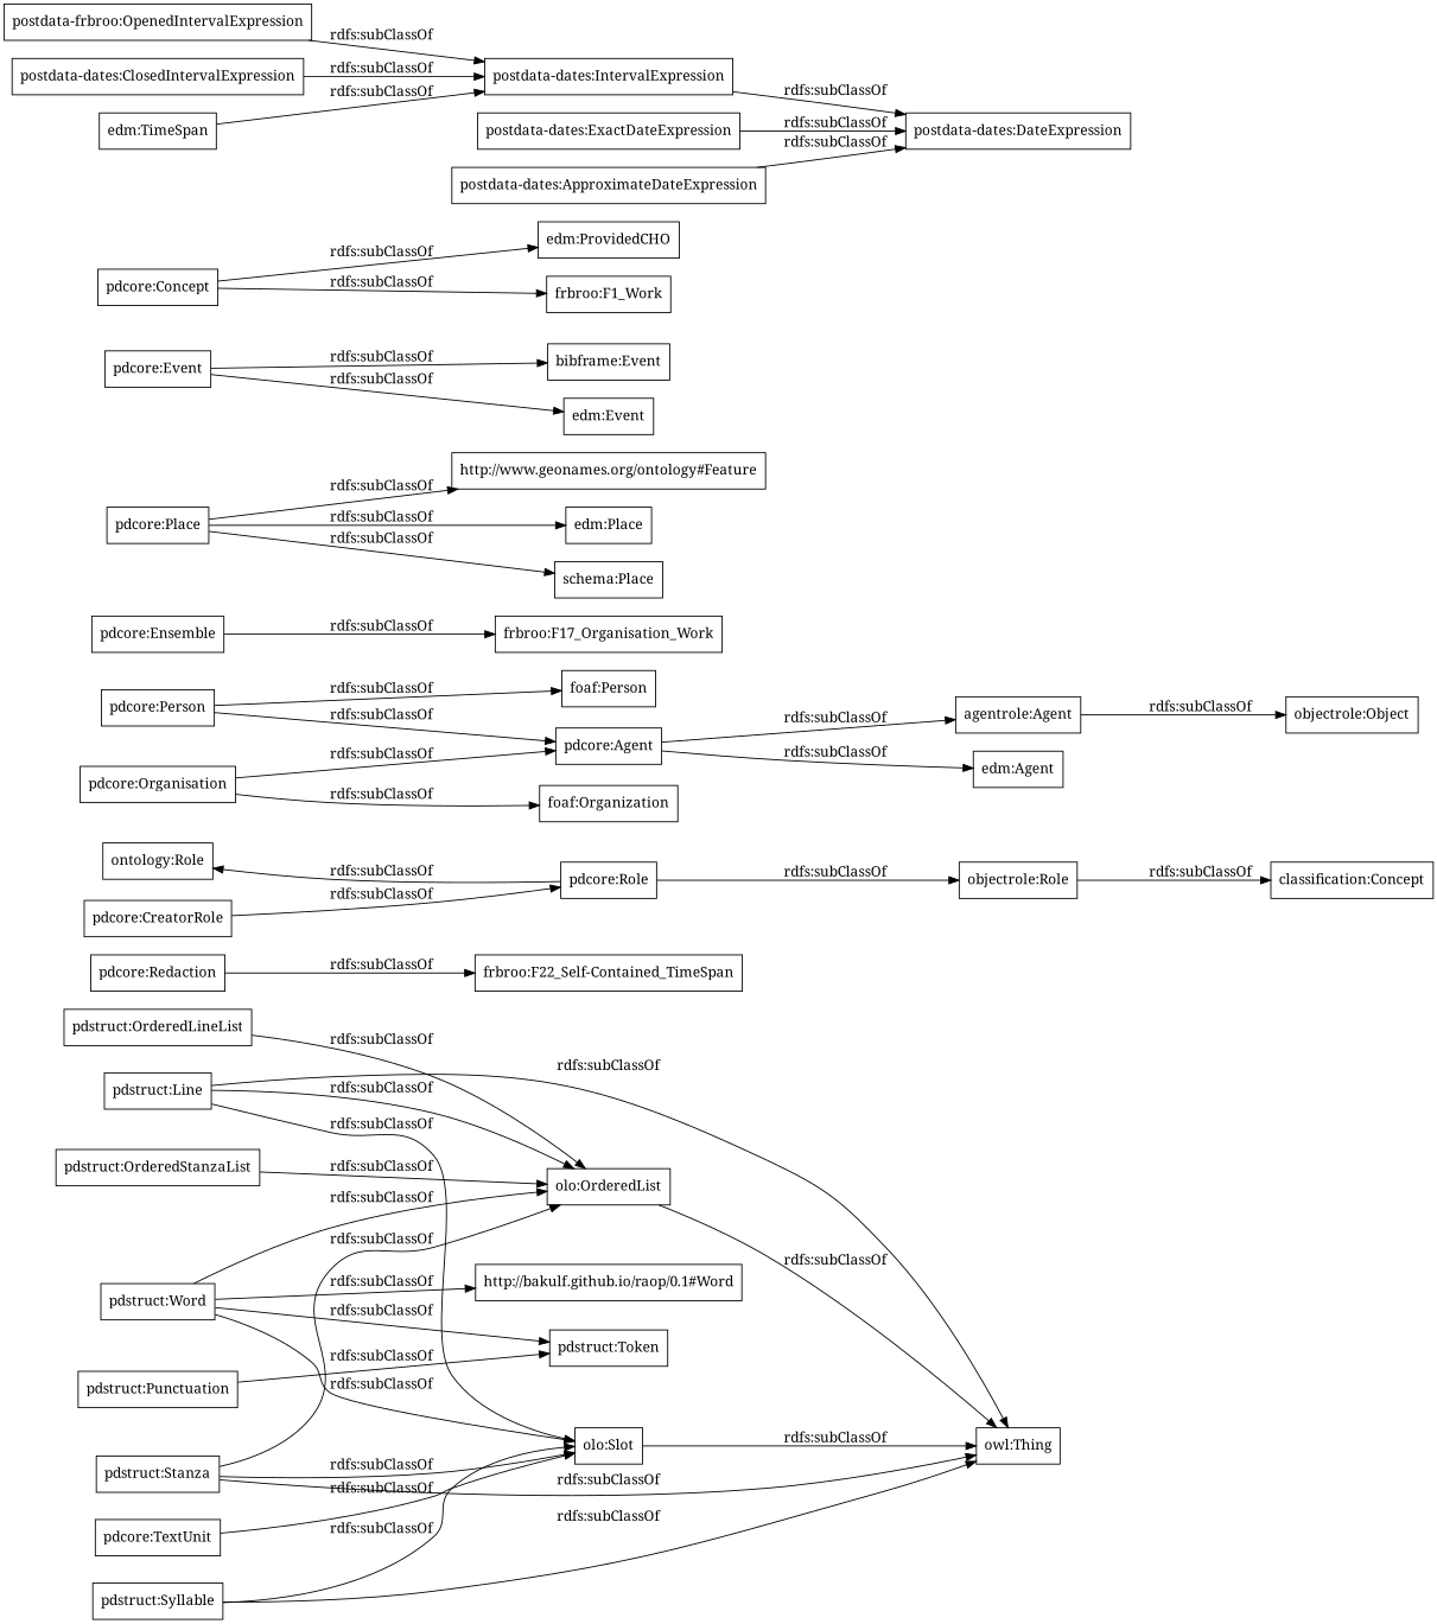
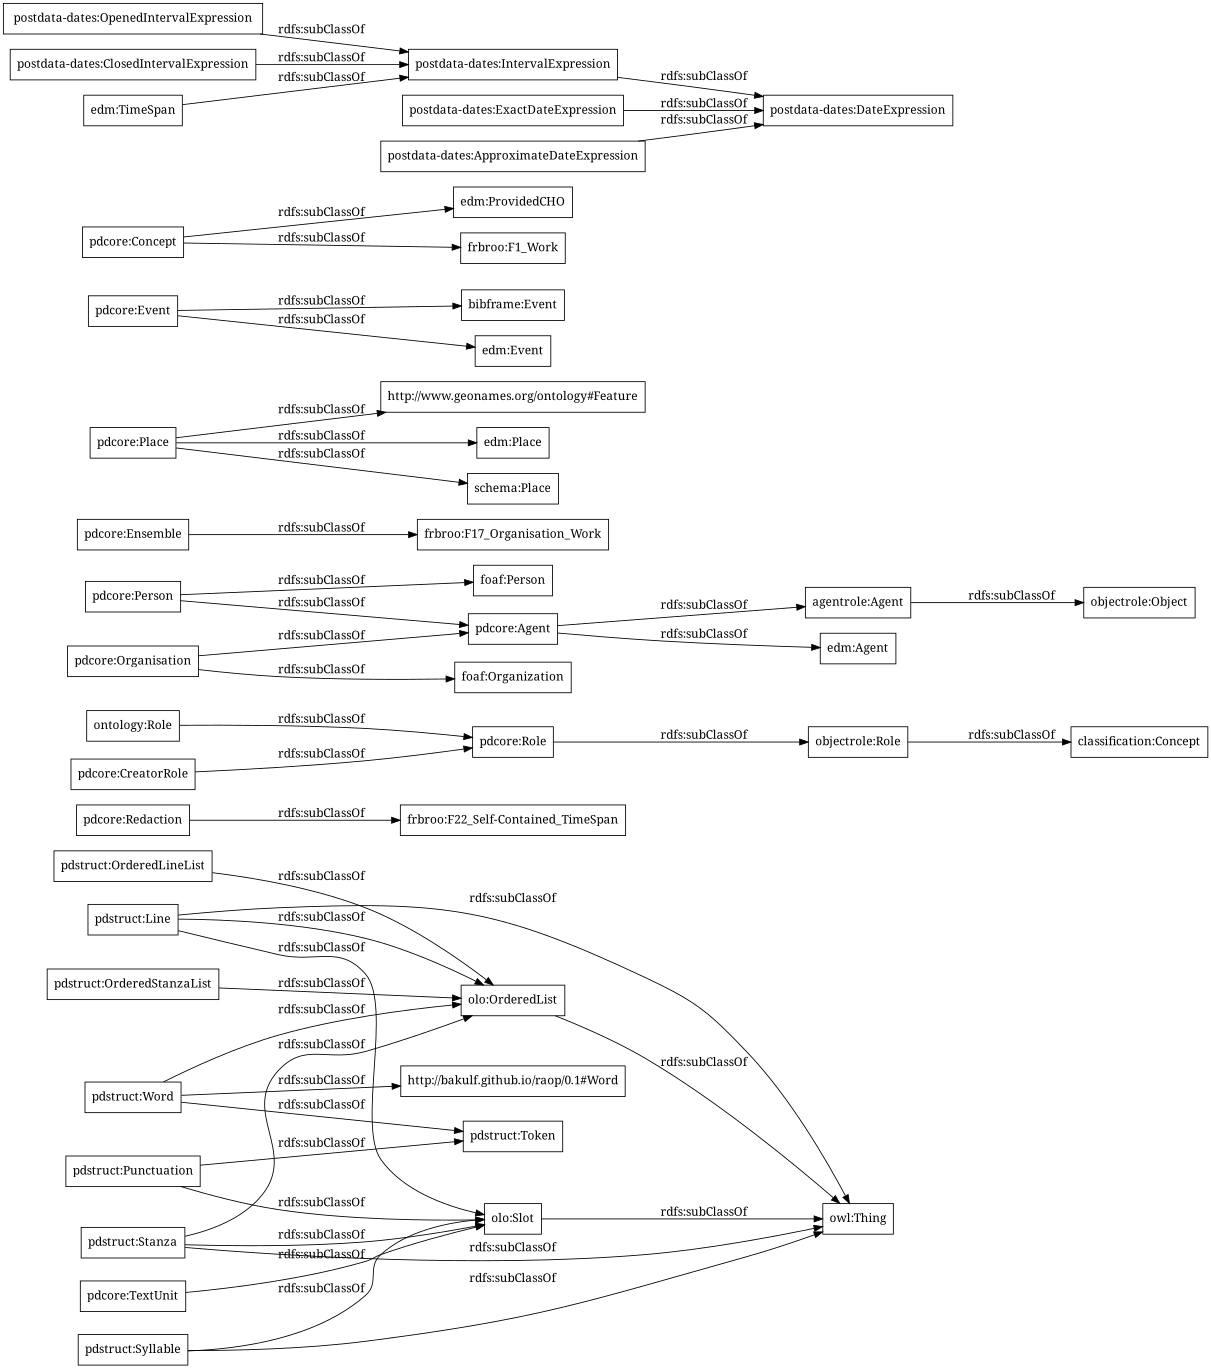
  digraph {
    fontname="Noto Serif"
    rankdir=LR
    node [color=black fontname="Noto Serif" shape=rectangle]
    edge [fontname="Noto Serif"]
    "pdstruct:Line"
    "olo:Slot"
    "olo:OrderedList"
    "owl:Thing"
    "pdstruct:Punctuation"
    "pdstruct:Token"
    "pdstruct:OrderedStanzaList"
    "pdstruct:Word"
    "http://bakulf.github.io/raop/0.1#Word"
    "pdstruct:Stanza"
    n11 [label="frbroo:F22_Self-Contained_TimeSpan"]
    "pdcore:Redaction"
    "pdstruct:Syllable"
    "pdstruct:OrderedLineList"
    n15 [label="ontology:Role"]
    "pdcore:Role"
    "objectrole:Role"
    "classification:Concept"
    "agentrole:Agent"
    "objectrole:Object"
    "pdcore:Agent"
    "edm:Agent"
    "pdcore:CreatorRole"
    "pdcore:Person"
    "foaf:Person"
    "pdcore:Organisation"
    "foaf:Organization"
    n28 [label="frbroo:F17_Organisation_Work"]
    "pdcore:Ensemble"
    "pdcore:TextUnit"
    "pdcore:Place"
    "http://www.geonames.org/ontology#Feature"
    "edm:Place"
    "schema:Place"
    "pdcore:Event"
    "bibframe:Event"
    "edm:Event"
    n38 [label="pdcore:Concept"]
    "edm:ProvidedCHO"
    "frbroo:F1_Work"
-   "postdata-dates:OpenedIntervalExpression" [label="postdata-frbroo:OpenedIntervalExpression"]
+   "postdata-dates:OpenedIntervalExpression"
    "postdata-dates:IntervalExpression"
    "postdata-dates:DateExpression"
    "postdata-dates:ClosedIntervalExpression"
    "edm:TimeSpan"
    "postdata-dates:ExactDateExpression"
    "postdata-dates:ApproximateDateExpression"
    "pdstruct:Line" -> "olo:Slot" [label="rdfs:subClassOf"]
    "pdstruct:Line" -> "olo:OrderedList" [label="rdfs:subClassOf"]
    "pdstruct:Line" -> "owl:Thing" [label="rdfs:subClassOf"]
    "olo:Slot" -> "owl:Thing" [label="rdfs:subClassOf"]
    "olo:OrderedList" -> "owl:Thing" [label="rdfs:subClassOf"]
    "pdstruct:Punctuation" -> "pdstruct:Token" [label="rdfs:subClassOf"]
    "pdstruct:OrderedStanzaList" -> "olo:OrderedList" [label="rdfs:subClassOf"]
-   "pdstruct:Word" -> "olo:Slot" [label="rdfs:subClassOf"]
+   "pdstruct:Punctuation" -> "olo:Slot" [label="rdfs:subClassOf"]
    "pdstruct:Word" -> "olo:OrderedList" [label="rdfs:subClassOf"]
    "pdstruct:Word" -> "pdstruct:Token" [label="rdfs:subClassOf"]
    "pdstruct:Word" -> "http://bakulf.github.io/raop/0.1#Word" [label="rdfs:subClassOf"]
    "pdstruct:Stanza" -> "olo:Slot" [label="rdfs:subClassOf"]
    "pdstruct:Stanza" -> "olo:OrderedList" [label="rdfs:subClassOf"]
    "pdstruct:Stanza" -> "owl:Thing" [label="rdfs:subClassOf"]
    "pdcore:Redaction" -> n11 [label="rdfs:subClassOf"]
    "pdstruct:Syllable" -> "olo:Slot" [label="rdfs:subClassOf"]
    "pdstruct:Syllable" -> "owl:Thing" [label="rdfs:subClassOf"]
    "pdstruct:OrderedLineList" -> "olo:OrderedList" [label="rdfs:subClassOf"]
-   "pdcore:Role" -> n15 [label="rdfs:subClassOf"]
+   n15 -> "pdcore:Role" [label="rdfs:subClassOf"]
    "pdcore:Role" -> "objectrole:Role" [label="rdfs:subClassOf"]
    "objectrole:Role" -> "classification:Concept" [label="rdfs:subClassOf"]
    "agentrole:Agent" -> "objectrole:Object" [label="rdfs:subClassOf"]
    "pdcore:Agent" -> "agentrole:Agent" [label="rdfs:subClassOf"]
    "pdcore:Agent" -> "edm:Agent" [label="rdfs:subClassOf"]
    "pdcore:CreatorRole" -> "pdcore:Role" [label="rdfs:subClassOf"]
    "pdcore:Person" -> "pdcore:Agent" [label="rdfs:subClassOf"]
    "pdcore:Person" -> "foaf:Person" [label="rdfs:subClassOf"]
    "pdcore:Organisation" -> "pdcore:Agent" [label="rdfs:subClassOf"]
    "pdcore:Organisation" -> "foaf:Organization" [label="rdfs:subClassOf"]
    "pdcore:Ensemble" -> n28 [label="rdfs:subClassOf"]
    "pdcore:TextUnit" -> "olo:Slot" [label="rdfs:subClassOf"]
    "pdcore:Place" -> "http://www.geonames.org/ontology#Feature" [label="rdfs:subClassOf"]
    "pdcore:Place" -> "edm:Place" [label="rdfs:subClassOf"]
    "pdcore:Place" -> "schema:Place" [label="rdfs:subClassOf"]
    "pdcore:Event" -> "bibframe:Event" [label="rdfs:subClassOf"]
    "pdcore:Event" -> "edm:Event" [label="rdfs:subClassOf"]
    n38 -> "edm:ProvidedCHO" [label="rdfs:subClassOf"]
    n38 -> "frbroo:F1_Work" [label="rdfs:subClassOf"]
    "postdata-dates:OpenedIntervalExpression" -> "postdata-dates:IntervalExpression" [label="rdfs:subClassOf"]
    "postdata-dates:IntervalExpression" -> "postdata-dates:DateExpression" [label="rdfs:subClassOf"]
    "postdata-dates:ClosedIntervalExpression" -> "postdata-dates:IntervalExpression" [label="rdfs:subClassOf"]
    "edm:TimeSpan" -> "postdata-dates:IntervalExpression" [label="rdfs:subClassOf"]
    "postdata-dates:ExactDateExpression" -> "postdata-dates:DateExpression" [label="rdfs:subClassOf"]
    "postdata-dates:ApproximateDateExpression" -> "postdata-dates:DateExpression" [label="rdfs:subClassOf"]
  }
